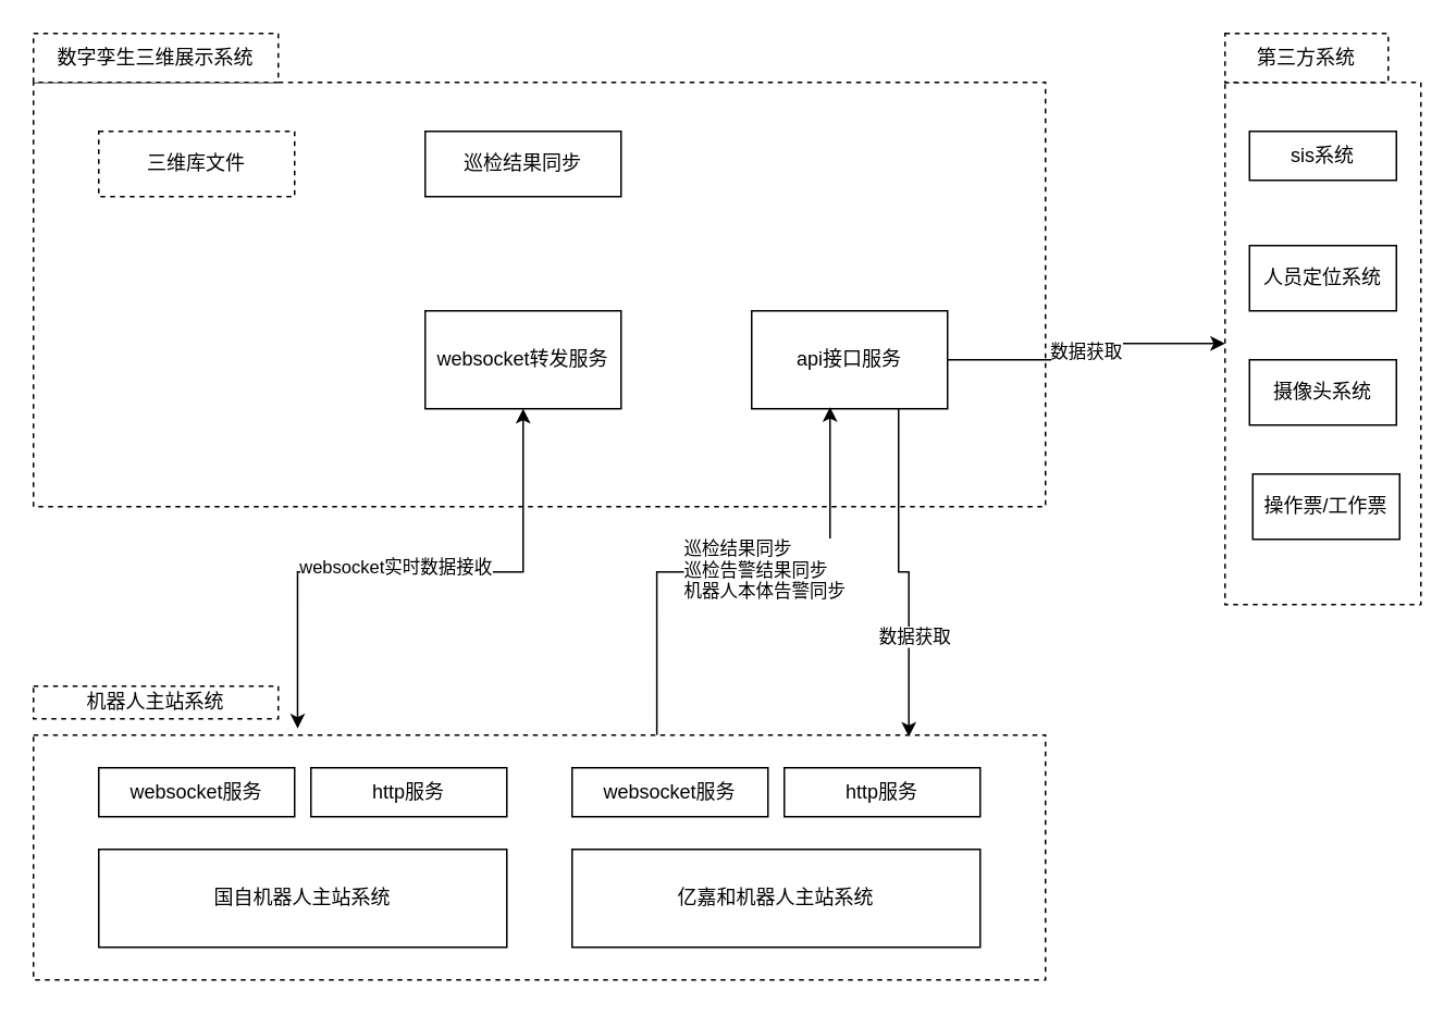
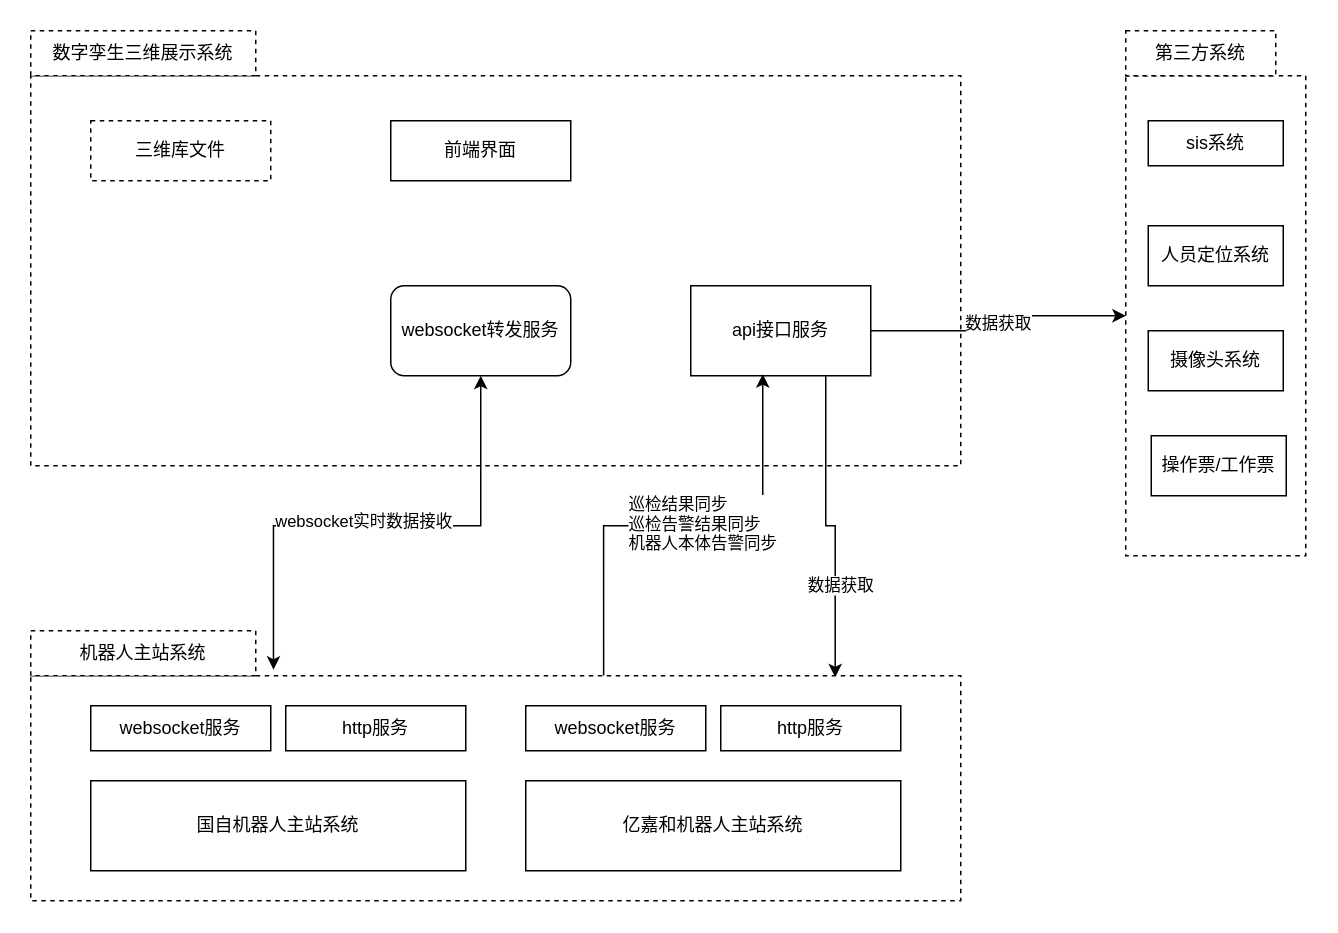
  <mxCell id="0" />
  <mxCell id="1" parent="0" />
  <mxCell id="2" value="" style="rounded=0;whiteSpace=wrap;html=1;dashed=1;" vertex="1" parent="1"><mxGeometry x="20" y="50" width="620" height="260" as="geometry" /></mxCell>
  <mxCell id="3" value="数据获取" style="edgeStyle=orthogonalEdgeStyle;rounded=0;orthogonalLoop=1;jettySize=auto;html=1;exitX=0.75;exitY=1;exitDx=0;exitDy=0;entryX=0.865;entryY=0.007;entryDx=0;entryDy=0;entryPerimeter=0;" edge="1" parent="1" source="5" target="11"><mxGeometry x="0.411" y="4" relative="1" as="geometry"><mxPoint as="offset" /></mxGeometry></mxCell>
  <mxCell id="4" value="数据获取" style="edgeStyle=orthogonalEdgeStyle;rounded=0;orthogonalLoop=1;jettySize=auto;html=1;exitX=1;exitY=0.5;exitDx=0;exitDy=0;startArrow=none;startFill=0;" edge="1" parent="1" source="5" target="19"><mxGeometry relative="1" as="geometry" /></mxCell>
  <mxCell id="5" value="api接口服务" style="rounded=0;whiteSpace=wrap;html=1;" vertex="1" parent="1"><mxGeometry x="460" y="190" width="120" height="60" as="geometry" /></mxCell>
- <mxCell id="6" value="websocket转发服务" style="rounded=0;whiteSpace=wrap;html=1;" vertex="1" parent="1"><mxGeometry x="260" y="190" width="120" height="60" as="geometry" /></mxCell>
+ <mxCell id="6" value="websocket转发服务" style="whiteSpace=wrap;html=1;rounded=1;" vertex="1" parent="1"><mxGeometry x="260" y="190" width="120" height="60" as="geometry" /></mxCell>
  <mxCell id="7" style="edgeStyle=orthogonalEdgeStyle;rounded=0;orthogonalLoop=1;jettySize=auto;html=1;exitX=0.261;exitY=-0.027;exitDx=0;exitDy=0;entryX=0.5;entryY=1;entryDx=0;entryDy=0;startArrow=classic;startFill=1;exitPerimeter=0;" edge="1" parent="1" source="11" target="6"><mxGeometry relative="1" as="geometry" /></mxCell>
  <mxCell id="8" value="websocket实时数据接收" style="edgeLabel;html=1;align=center;verticalAlign=middle;resizable=0;points=[];" vertex="1" connectable="0" parent="7"><mxGeometry x="-0.067" y="4" relative="1" as="geometry"><mxPoint as="offset" /></mxGeometry></mxCell>
  <mxCell id="9" style="edgeStyle=orthogonalEdgeStyle;rounded=0;orthogonalLoop=1;jettySize=auto;html=1;exitX=0.616;exitY=0;exitDx=0;exitDy=0;entryX=0.4;entryY=0.983;entryDx=0;entryDy=0;entryPerimeter=0;exitPerimeter=0;" edge="1" parent="1" source="11" target="5"><mxGeometry relative="1" as="geometry" /></mxCell>
  <mxCell id="10" value="巡检结果同步&lt;br&gt;巡检告警结果同步&lt;br&gt;机器人本体告警同步" style="edgeLabel;html=1;align=left;verticalAlign=middle;resizable=0;points=[];" vertex="1" connectable="0" parent="9"><mxGeometry x="0.116" y="2" relative="1" as="geometry"><mxPoint x="-56" as="offset" /></mxGeometry></mxCell>
  <mxCell id="11" value="" style="rounded=0;whiteSpace=wrap;html=1;dashed=1;" vertex="1" parent="1"><mxGeometry x="20" y="450" width="620" height="150" as="geometry" /></mxCell>
  <mxCell id="12" value="国自机器人主站系统" style="rounded=0;whiteSpace=wrap;html=1;" vertex="1" parent="1"><mxGeometry x="60" y="520" width="250" height="60" as="geometry" /></mxCell>
  <mxCell id="13" value="亿嘉和机器人主站系统" style="rounded=0;whiteSpace=wrap;html=1;" vertex="1" parent="1"><mxGeometry x="350" y="520" width="250" height="60" as="geometry" /></mxCell>
  <mxCell id="14" value="websocket服务" style="rounded=0;whiteSpace=wrap;html=1;" vertex="1" parent="1"><mxGeometry x="60" y="470" width="120" height="30" as="geometry" /></mxCell>
  <mxCell id="15" value="http服务" style="rounded=0;whiteSpace=wrap;html=1;" vertex="1" parent="1"><mxGeometry x="190" y="470" width="120" height="30" as="geometry" /></mxCell>
  <mxCell id="16" value="websocket服务" style="rounded=0;whiteSpace=wrap;html=1;" vertex="1" parent="1"><mxGeometry x="350" y="470" width="120" height="30" as="geometry" /></mxCell>
  <mxCell id="17" value="http服务" style="rounded=0;whiteSpace=wrap;html=1;" vertex="1" parent="1"><mxGeometry x="480" y="470" width="120" height="30" as="geometry" /></mxCell>
- <mxCell id="18" value="巡检结果同步" style="rounded=0;whiteSpace=wrap;html=1;" vertex="1" parent="1"><mxGeometry x="260" y="80" width="120" height="40" as="geometry" /></mxCell>
+ <mxCell id="18" value="前端界面" style="rounded=0;whiteSpace=wrap;html=1;" vertex="1" parent="1"><mxGeometry x="260" y="80" width="120" height="40" as="geometry" /></mxCell>
  <mxCell id="19" value="" style="rounded=0;whiteSpace=wrap;html=1;dashed=1;" vertex="1" parent="1"><mxGeometry x="750" y="50" width="120" height="320" as="geometry" /></mxCell>
  <mxCell id="20" value="sis系统" style="rounded=0;whiteSpace=wrap;html=1;" vertex="1" parent="1"><mxGeometry x="765" y="80" width="90" height="30" as="geometry" /></mxCell>
  <mxCell id="21" value="人员定位系统" style="rounded=0;whiteSpace=wrap;html=1;" vertex="1" parent="1"><mxGeometry x="765" y="150" width="90" height="40" as="geometry" /></mxCell>
  <mxCell id="22" value="摄像头系统" style="rounded=0;whiteSpace=wrap;html=1;" vertex="1" parent="1"><mxGeometry x="765" y="220" width="90" height="40" as="geometry" /></mxCell>
  <mxCell id="23" value="操作票/工作票" style="rounded=0;whiteSpace=wrap;html=1;" vertex="1" parent="1"><mxGeometry x="767" y="290" width="90" height="40" as="geometry" /></mxCell>
  <mxCell id="24" value="数字孪生三维展示系统" style="rounded=0;whiteSpace=wrap;html=1;dashed=1;" vertex="1" parent="1"><mxGeometry x="20" y="20" width="150" height="30" as="geometry" /></mxCell>
  <mxCell id="25" value="第三方系统" style="rounded=0;whiteSpace=wrap;html=1;dashed=1;" vertex="1" parent="1"><mxGeometry x="750" y="20" width="100" height="30" as="geometry" /></mxCell>
- <mxCell id="26" value="机器人主站系统" style="rounded=0;whiteSpace=wrap;html=1;dashed=1;" vertex="1" parent="1"><mxGeometry x="20" y="420" width="150" height="20" as="geometry" /></mxCell>
+ <mxCell id="26" value="机器人主站系统" style="rounded=0;whiteSpace=wrap;html=1;dashed=1;" vertex="1" parent="1"><mxGeometry x="20" y="420" width="150" height="30" as="geometry" /></mxCell>
  <mxCell id="27" value="三维库文件" style="rounded=0;whiteSpace=wrap;html=1;dashed=1;" vertex="1" parent="1"><mxGeometry x="60" y="80" width="120" height="40" as="geometry" /></mxCell>
